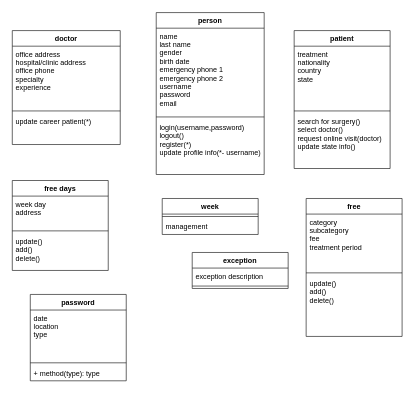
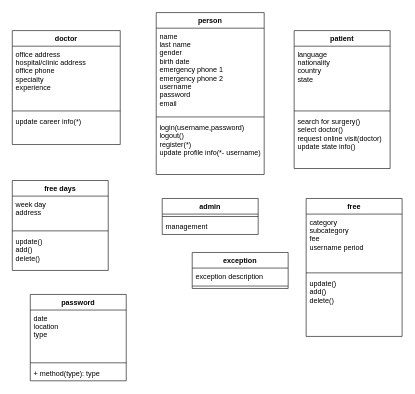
  <mxCell id="0" />
  <mxCell id="1" parent="0" />
  <mxCell id="2" value="person" style="swimlane;fontStyle=1;align=center;verticalAlign=top;childLayout=stackLayout;horizontal=1;startSize=26;horizontalStack=0;resizeParent=1;resizeParentMax=0;resizeLast=0;collapsible=1;marginBottom=0;" vertex="1" parent="1"><mxGeometry x="260" y="20" width="180" height="270" as="geometry"><mxRectangle x="345" y="20" width="70" height="26" as="alternateBounds" /></mxGeometry></mxCell>
  <mxCell id="3" value="name&#10;last name&#10;gender&#10;birth date&#10;emergency phone 1&#10;emergency phone 2&#10;username&#10;password&#10;email&#10;" style="text;strokeColor=none;fillColor=none;align=left;verticalAlign=top;spacingLeft=4;spacingRight=4;overflow=hidden;rotatable=0;points=[[0,0.5],[1,0.5]];portConstraint=eastwest;" vertex="1" parent="2"><mxGeometry y="26" width="180" height="144" as="geometry" /></mxCell>
  <mxCell id="4" value="" style="line;strokeWidth=1;fillColor=none;align=left;verticalAlign=middle;spacingTop=-1;spacingLeft=3;spacingRight=3;rotatable=0;labelPosition=right;points=[];portConstraint=eastwest;" vertex="1" parent="2"><mxGeometry y="170" width="180" height="8" as="geometry" /></mxCell>
  <mxCell id="5" value="login(username,password)&#10;logout()&#10;register(*)&#10;update profile info(*- username)&#10;" style="text;strokeColor=none;fillColor=none;align=left;verticalAlign=top;spacingLeft=4;spacingRight=4;overflow=hidden;rotatable=0;points=[[0,0.5],[1,0.5]];portConstraint=eastwest;" vertex="1" parent="2"><mxGeometry y="178" width="180" height="92" as="geometry" /></mxCell>
  <mxCell id="6" value="patient" style="swimlane;fontStyle=1;align=center;verticalAlign=top;childLayout=stackLayout;horizontal=1;startSize=26;horizontalStack=0;resizeParent=1;resizeParentMax=0;resizeLast=0;collapsible=1;marginBottom=0;" vertex="1" parent="1"><mxGeometry x="490" y="50" width="160" height="230" as="geometry" /></mxCell>
- <mxCell id="7" value="treatment&#10;nationality&#10;country&#10;state" style="text;strokeColor=none;fillColor=none;align=left;verticalAlign=top;spacingLeft=4;spacingRight=4;overflow=hidden;rotatable=0;points=[[0,0.5],[1,0.5]];portConstraint=eastwest;" vertex="1" parent="6"><mxGeometry y="26" width="160" height="104" as="geometry" /></mxCell>
+ <mxCell id="7" value="language&#10;nationality&#10;country&#10;state" style="text;strokeColor=none;fillColor=none;align=left;verticalAlign=top;spacingLeft=4;spacingRight=4;overflow=hidden;rotatable=0;points=[[0,0.5],[1,0.5]];portConstraint=eastwest;" vertex="1" parent="6"><mxGeometry y="26" width="160" height="104" as="geometry" /></mxCell>
  <mxCell id="8" value="" style="line;strokeWidth=1;fillColor=none;align=left;verticalAlign=middle;spacingTop=-1;spacingLeft=3;spacingRight=3;rotatable=0;labelPosition=right;points=[];portConstraint=eastwest;" vertex="1" parent="6"><mxGeometry y="130" width="160" height="8" as="geometry" /></mxCell>
  <mxCell id="9" value="search for surgery()&#10;select doctor()&#10;request online visit(doctor)&#10;update state info()&#10;" style="text;strokeColor=none;fillColor=none;align=left;verticalAlign=top;spacingLeft=4;spacingRight=4;overflow=hidden;rotatable=0;points=[[0,0.5],[1,0.5]];portConstraint=eastwest;" vertex="1" parent="6"><mxGeometry y="138" width="160" height="92" as="geometry" /></mxCell>
  <mxCell id="10" value="doctor" style="swimlane;fontStyle=1;align=center;verticalAlign=top;childLayout=stackLayout;horizontal=1;startSize=26;horizontalStack=0;resizeParent=1;resizeParentMax=0;resizeLast=0;collapsible=1;marginBottom=0;" vertex="1" parent="1"><mxGeometry x="20" y="50" width="180" height="190" as="geometry" /></mxCell>
  <mxCell id="11" value="office address &#10;hospital/clinic address&#10;office phone&#10;specialty&#10;experience" style="text;strokeColor=none;fillColor=none;align=left;verticalAlign=top;spacingLeft=4;spacingRight=4;overflow=hidden;rotatable=0;points=[[0,0.5],[1,0.5]];portConstraint=eastwest;" vertex="1" parent="10"><mxGeometry y="26" width="180" height="104" as="geometry" /></mxCell>
  <mxCell id="12" value="" style="line;strokeWidth=1;fillColor=none;align=left;verticalAlign=middle;spacingTop=-1;spacingLeft=3;spacingRight=3;rotatable=0;labelPosition=right;points=[];portConstraint=eastwest;" vertex="1" parent="10"><mxGeometry y="130" width="180" height="8" as="geometry" /></mxCell>
- <mxCell id="13" value="update career patient(*)" style="text;strokeColor=none;fillColor=none;align=left;verticalAlign=top;spacingLeft=4;spacingRight=4;overflow=hidden;rotatable=0;points=[[0,0.5],[1,0.5]];portConstraint=eastwest;" vertex="1" parent="10"><mxGeometry y="138" width="180" height="52" as="geometry" /></mxCell>
+ <mxCell id="13" value="update career info(*)" style="text;strokeColor=none;fillColor=none;align=left;verticalAlign=top;spacingLeft=4;spacingRight=4;overflow=hidden;rotatable=0;points=[[0,0.5],[1,0.5]];portConstraint=eastwest;" vertex="1" parent="10"><mxGeometry y="138" width="180" height="52" as="geometry" /></mxCell>
  <mxCell id="14" value="free days" style="swimlane;fontStyle=1;align=center;verticalAlign=top;childLayout=stackLayout;horizontal=1;startSize=26;horizontalStack=0;resizeParent=1;resizeParentMax=0;resizeLast=0;collapsible=1;marginBottom=0;" vertex="1" parent="1"><mxGeometry x="20" y="300" width="160" height="150" as="geometry" /></mxCell>
  <mxCell id="15" value="week day&#10;address" style="text;strokeColor=none;fillColor=none;align=left;verticalAlign=top;spacingLeft=4;spacingRight=4;overflow=hidden;rotatable=0;points=[[0,0.5],[1,0.5]];portConstraint=eastwest;" vertex="1" parent="14"><mxGeometry y="26" width="160" height="54" as="geometry" /></mxCell>
  <mxCell id="16" value="" style="line;strokeWidth=1;fillColor=none;align=left;verticalAlign=middle;spacingTop=-1;spacingLeft=3;spacingRight=3;rotatable=0;labelPosition=right;points=[];portConstraint=eastwest;" vertex="1" parent="14"><mxGeometry y="80" width="160" height="8" as="geometry" /></mxCell>
  <mxCell id="17" value="update()&#10;add()&#10;delete()&#10;" style="text;strokeColor=none;fillColor=none;align=left;verticalAlign=top;spacingLeft=4;spacingRight=4;overflow=hidden;rotatable=0;points=[[0,0.5],[1,0.5]];portConstraint=eastwest;" vertex="1" parent="14"><mxGeometry y="88" width="160" height="62" as="geometry" /></mxCell>
- <mxCell id="18" value="week" style="swimlane;fontStyle=1;align=center;verticalAlign=top;childLayout=stackLayout;horizontal=1;startSize=26;horizontalStack=0;resizeParent=1;resizeParentMax=0;resizeLast=0;collapsible=1;marginBottom=0;" vertex="1" parent="1"><mxGeometry x="270" y="330" width="160" height="60" as="geometry" /></mxCell>
+ <mxCell id="18" value="admin" style="swimlane;fontStyle=1;align=center;verticalAlign=top;childLayout=stackLayout;horizontal=1;startSize=26;horizontalStack=0;resizeParent=1;resizeParentMax=0;resizeLast=0;collapsible=1;marginBottom=0;" vertex="1" parent="1"><mxGeometry x="270" y="330" width="160" height="60" as="geometry" /></mxCell>
  <mxCell id="19" value="" style="line;strokeWidth=1;fillColor=none;align=left;verticalAlign=middle;spacingTop=-1;spacingLeft=3;spacingRight=3;rotatable=0;labelPosition=right;points=[];portConstraint=eastwest;" vertex="1" parent="18"><mxGeometry y="26" width="160" height="8" as="geometry" /></mxCell>
  <mxCell id="20" value="management" style="text;strokeColor=none;fillColor=none;align=left;verticalAlign=top;spacingLeft=4;spacingRight=4;overflow=hidden;rotatable=0;points=[[0,0.5],[1,0.5]];portConstraint=eastwest;" vertex="1" parent="18"><mxGeometry y="34" width="160" height="26" as="geometry" /></mxCell>
  <mxCell id="21" value="free" style="swimlane;fontStyle=1;align=center;verticalAlign=top;childLayout=stackLayout;horizontal=1;startSize=26;horizontalStack=0;resizeParent=1;resizeParentMax=0;resizeLast=0;collapsible=1;marginBottom=0;" vertex="1" parent="1"><mxGeometry x="510" y="330" width="160" height="230" as="geometry" /></mxCell>
- <mxCell id="22" value="category&#10;subcategory&#10;fee&#10;treatment period&#10;" style="text;strokeColor=none;fillColor=none;align=left;verticalAlign=top;spacingLeft=4;spacingRight=4;overflow=hidden;rotatable=0;points=[[0,0.5],[1,0.5]];portConstraint=eastwest;" vertex="1" parent="21"><mxGeometry y="26" width="160" height="94" as="geometry" /></mxCell>
+ <mxCell id="22" value="category&#10;subcategory&#10;fee&#10;username period&#10;" style="text;strokeColor=none;fillColor=none;align=left;verticalAlign=top;spacingLeft=4;spacingRight=4;overflow=hidden;rotatable=0;points=[[0,0.5],[1,0.5]];portConstraint=eastwest;" vertex="1" parent="21"><mxGeometry y="26" width="160" height="94" as="geometry" /></mxCell>
  <mxCell id="23" value="" style="line;strokeWidth=1;fillColor=none;align=left;verticalAlign=middle;spacingTop=-1;spacingLeft=3;spacingRight=3;rotatable=0;labelPosition=right;points=[];portConstraint=eastwest;" vertex="1" parent="21"><mxGeometry y="120" width="160" height="8" as="geometry" /></mxCell>
  <mxCell id="24" value="update()&#10;add()&#10;delete()&#10;" style="text;strokeColor=none;fillColor=none;align=left;verticalAlign=top;spacingLeft=4;spacingRight=4;overflow=hidden;rotatable=0;points=[[0,0.5],[1,0.5]];portConstraint=eastwest;" vertex="1" parent="21"><mxGeometry y="128" width="160" height="102" as="geometry" /></mxCell>
  <mxCell id="25" value="exception" style="swimlane;fontStyle=1;align=center;verticalAlign=top;childLayout=stackLayout;horizontal=1;startSize=26;horizontalStack=0;resizeParent=1;resizeParentMax=0;resizeLast=0;collapsible=1;marginBottom=0;" vertex="1" parent="1"><mxGeometry x="320" y="420" width="160" height="60" as="geometry" /></mxCell>
  <mxCell id="26" value="exception description" style="text;strokeColor=none;fillColor=none;align=left;verticalAlign=top;spacingLeft=4;spacingRight=4;overflow=hidden;rotatable=0;points=[[0,0.5],[1,0.5]];portConstraint=eastwest;" vertex="1" parent="25"><mxGeometry y="26" width="160" height="26" as="geometry" /></mxCell>
  <mxCell id="27" value="" style="line;strokeWidth=1;fillColor=none;align=left;verticalAlign=middle;spacingTop=-1;spacingLeft=3;spacingRight=3;rotatable=0;labelPosition=right;points=[];portConstraint=eastwest;" vertex="1" parent="25"><mxGeometry y="52" width="160" height="8" as="geometry" /></mxCell>
  <mxCell id="28" value="password" style="swimlane;fontStyle=1;align=center;verticalAlign=top;childLayout=stackLayout;horizontal=1;startSize=26;horizontalStack=0;resizeParent=1;resizeParentMax=0;resizeLast=0;collapsible=1;marginBottom=0;" vertex="1" parent="1"><mxGeometry x="50" y="490" width="160" height="144" as="geometry" /></mxCell>
  <mxCell id="29" value="date&#10;location&#10;type" style="text;strokeColor=none;fillColor=none;align=left;verticalAlign=top;spacingLeft=4;spacingRight=4;overflow=hidden;rotatable=0;points=[[0,0.5],[1,0.5]];portConstraint=eastwest;" vertex="1" parent="28"><mxGeometry y="26" width="160" height="84" as="geometry" /></mxCell>
  <mxCell id="30" value="" style="line;strokeWidth=1;fillColor=none;align=left;verticalAlign=middle;spacingTop=-1;spacingLeft=3;spacingRight=3;rotatable=0;labelPosition=right;points=[];portConstraint=eastwest;" vertex="1" parent="28"><mxGeometry y="110" width="160" height="8" as="geometry" /></mxCell>
  <mxCell id="31" value="+ method(type): type" style="text;strokeColor=none;fillColor=none;align=left;verticalAlign=top;spacingLeft=4;spacingRight=4;overflow=hidden;rotatable=0;points=[[0,0.5],[1,0.5]];portConstraint=eastwest;" vertex="1" parent="28"><mxGeometry y="118" width="160" height="26" as="geometry" /></mxCell>
